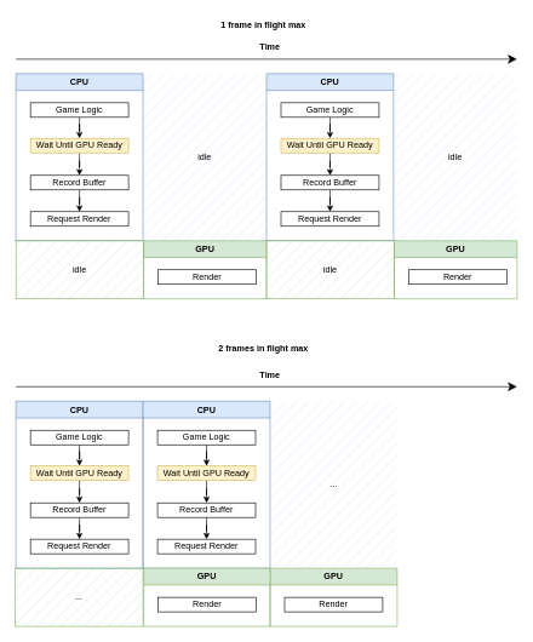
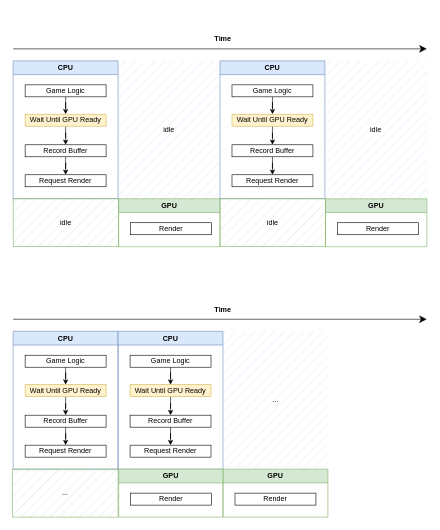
  <mxCell id="0" />
  <mxCell id="1" parent="0" />
  <mxCell id="2" value="idle" style="rounded=0;whiteSpace=wrap;html=1;fillColor=#dae8fc;strokeColor=none;fillStyle=hatch;" vertex="1" parent="1"><mxGeometry x="196" y="101" width="170" height="230" as="geometry" /></mxCell>
  <mxCell id="3" value="" style="endArrow=classic;html=1;rounded=0;endFill=1;endSize=10;" edge="1" parent="1"><mxGeometry width="50" height="50" relative="1" as="geometry"><mxPoint x="21" y="81" as="sourcePoint" /><mxPoint x="711" y="81" as="targetPoint" /></mxGeometry></mxCell>
  <mxCell id="4" value="Time" style="text;html=1;strokeColor=none;fillColor=none;align=center;verticalAlign=middle;whiteSpace=wrap;rounded=0;fontStyle=1" vertex="1" parent="1"><mxGeometry x="341" y="50" width="60" height="30" as="geometry" /></mxCell>
  <mxCell id="5" value="CPU" style="swimlane;whiteSpace=wrap;html=1;fillColor=#dae8fc;strokeColor=#6c8ebf;" vertex="1" parent="1"><mxGeometry x="21" y="101" width="175" height="230" as="geometry" /></mxCell>
  <mxCell id="6" style="edgeStyle=orthogonalEdgeStyle;rounded=0;orthogonalLoop=1;jettySize=auto;html=1;entryX=0.5;entryY=0;entryDx=0;entryDy=0;" edge="1" parent="5" source="7" target="9"><mxGeometry relative="1" as="geometry" /></mxCell>
  <mxCell id="7" value="Game Logic" style="rounded=0;whiteSpace=wrap;html=1;" vertex="1" parent="5"><mxGeometry x="20" y="40" width="135" height="20" as="geometry" /></mxCell>
  <mxCell id="8" style="edgeStyle=orthogonalEdgeStyle;rounded=0;orthogonalLoop=1;jettySize=auto;html=1;" edge="1" parent="5" source="9" target="12"><mxGeometry relative="1" as="geometry" /></mxCell>
  <mxCell id="9" value="Wait Until GPU Ready" style="rounded=0;whiteSpace=wrap;html=1;fillColor=#fff2cc;strokeColor=#d6b656;" vertex="1" parent="5"><mxGeometry x="20" y="89" width="135" height="20" as="geometry" /></mxCell>
  <mxCell id="10" value="Request Render" style="rounded=0;whiteSpace=wrap;html=1;" vertex="1" parent="5"><mxGeometry x="20" y="190" width="135" height="20" as="geometry" /></mxCell>
  <mxCell id="11" style="edgeStyle=orthogonalEdgeStyle;rounded=0;orthogonalLoop=1;jettySize=auto;html=1;" edge="1" parent="5" source="12" target="10"><mxGeometry relative="1" as="geometry" /></mxCell>
  <mxCell id="12" value="Record Buffer" style="rounded=0;whiteSpace=wrap;html=1;" vertex="1" parent="5"><mxGeometry x="20" y="140" width="135" height="20" as="geometry" /></mxCell>
  <mxCell id="13" value="GPU" style="swimlane;whiteSpace=wrap;html=1;fillColor=#d5e8d4;strokeColor=#82b366;" vertex="1" parent="1"><mxGeometry x="542" y="331" width="169" height="80" as="geometry" /></mxCell>
  <mxCell id="14" value="Render" style="rounded=0;whiteSpace=wrap;html=1;" vertex="1" parent="13"><mxGeometry x="20" y="40" width="135" height="20" as="geometry" /></mxCell>
  <mxCell id="15" value="CPU" style="swimlane;whiteSpace=wrap;html=1;fillColor=#dae8fc;strokeColor=#6c8ebf;" vertex="1" parent="1"><mxGeometry x="366" y="101" width="175" height="230" as="geometry" /></mxCell>
  <mxCell id="16" style="edgeStyle=orthogonalEdgeStyle;rounded=0;orthogonalLoop=1;jettySize=auto;html=1;entryX=0.5;entryY=0;entryDx=0;entryDy=0;" edge="1" parent="15" source="17" target="19"><mxGeometry relative="1" as="geometry" /></mxCell>
  <mxCell id="17" value="Game Logic" style="rounded=0;whiteSpace=wrap;html=1;" vertex="1" parent="15"><mxGeometry x="20" y="40" width="135" height="20" as="geometry" /></mxCell>
  <mxCell id="18" style="edgeStyle=orthogonalEdgeStyle;rounded=0;orthogonalLoop=1;jettySize=auto;html=1;" edge="1" parent="15" source="19" target="22"><mxGeometry relative="1" as="geometry" /></mxCell>
  <mxCell id="19" value="Wait Until GPU Ready" style="rounded=0;whiteSpace=wrap;html=1;fillColor=#fff2cc;strokeColor=#d6b656;" vertex="1" parent="15"><mxGeometry x="20" y="89" width="135" height="20" as="geometry" /></mxCell>
  <mxCell id="20" value="Request Render" style="rounded=0;whiteSpace=wrap;html=1;" vertex="1" parent="15"><mxGeometry x="20" y="190" width="135" height="20" as="geometry" /></mxCell>
  <mxCell id="21" style="edgeStyle=orthogonalEdgeStyle;rounded=0;orthogonalLoop=1;jettySize=auto;html=1;" edge="1" parent="15" source="22" target="20"><mxGeometry relative="1" as="geometry" /></mxCell>
  <mxCell id="22" value="Record Buffer" style="rounded=0;whiteSpace=wrap;html=1;" vertex="1" parent="15"><mxGeometry x="20" y="140" width="135" height="20" as="geometry" /></mxCell>
  <mxCell id="23" value="idle" style="rounded=0;whiteSpace=wrap;html=1;fillColor=#dae8fc;strokeColor=none;fillStyle=hatch;" vertex="1" parent="1"><mxGeometry x="541" y="101" width="170" height="230" as="geometry" /></mxCell>
  <mxCell id="24" value="GPU" style="swimlane;whiteSpace=wrap;html=1;fillColor=#d5e8d4;strokeColor=#82b366;" vertex="1" parent="1"><mxGeometry x="197" y="331" width="169" height="80" as="geometry" /></mxCell>
  <mxCell id="25" value="Render" style="rounded=0;whiteSpace=wrap;html=1;" vertex="1" parent="24"><mxGeometry x="20" y="40" width="135" height="20" as="geometry" /></mxCell>
  <mxCell id="26" value="idle" style="rounded=0;whiteSpace=wrap;html=1;fillColor=#d5e8d4;strokeColor=#82b366;fillStyle=hatch;" vertex="1" parent="1"><mxGeometry x="21" y="331" width="176" height="80" as="geometry" /></mxCell>
  <mxCell id="27" value="idle" style="rounded=0;whiteSpace=wrap;html=1;fillColor=#d5e8d4;strokeColor=#82b366;fillStyle=hatch;" vertex="1" parent="1"><mxGeometry x="366" y="331" width="176" height="80" as="geometry" /></mxCell>
  <mxCell id="28" value="" style="endArrow=classic;html=1;rounded=0;endFill=1;endSize=10;" edge="1" parent="1"><mxGeometry width="50" height="50" relative="1" as="geometry"><mxPoint x="21" y="532" as="sourcePoint" /><mxPoint x="711" y="532" as="targetPoint" /></mxGeometry></mxCell>
  <mxCell id="29" value="Time" style="text;html=1;strokeColor=none;fillColor=none;align=center;verticalAlign=middle;whiteSpace=wrap;rounded=0;fontStyle=1" vertex="1" parent="1"><mxGeometry x="341" y="501" width="60" height="30" as="geometry" /></mxCell>
  <mxCell id="30" value="CPU" style="swimlane;whiteSpace=wrap;html=1;fillColor=#dae8fc;strokeColor=#6c8ebf;" vertex="1" parent="1"><mxGeometry x="21" y="552" width="175" height="230" as="geometry" /></mxCell>
  <mxCell id="31" style="edgeStyle=orthogonalEdgeStyle;rounded=0;orthogonalLoop=1;jettySize=auto;html=1;entryX=0.5;entryY=0;entryDx=0;entryDy=0;" edge="1" parent="30" source="32" target="34"><mxGeometry relative="1" as="geometry" /></mxCell>
  <mxCell id="32" value="Game Logic" style="rounded=0;whiteSpace=wrap;html=1;" vertex="1" parent="30"><mxGeometry x="20" y="40" width="135" height="20" as="geometry" /></mxCell>
  <mxCell id="33" style="edgeStyle=orthogonalEdgeStyle;rounded=0;orthogonalLoop=1;jettySize=auto;html=1;" edge="1" parent="30" source="34" target="37"><mxGeometry relative="1" as="geometry" /></mxCell>
  <mxCell id="34" value="Wait Until GPU Ready" style="rounded=0;whiteSpace=wrap;html=1;fillColor=#fff2cc;strokeColor=#d6b656;" vertex="1" parent="30"><mxGeometry x="20" y="89" width="135" height="20" as="geometry" /></mxCell>
  <mxCell id="35" value="Request Render" style="rounded=0;whiteSpace=wrap;html=1;" vertex="1" parent="30"><mxGeometry x="20" y="190" width="135" height="20" as="geometry" /></mxCell>
  <mxCell id="36" style="edgeStyle=orthogonalEdgeStyle;rounded=0;orthogonalLoop=1;jettySize=auto;html=1;" edge="1" parent="30" source="37" target="35"><mxGeometry relative="1" as="geometry" /></mxCell>
  <mxCell id="37" value="Record Buffer" style="rounded=0;whiteSpace=wrap;html=1;" vertex="1" parent="30"><mxGeometry x="20" y="140" width="135" height="20" as="geometry" /></mxCell>
  <mxCell id="38" value="GPU" style="swimlane;whiteSpace=wrap;html=1;fillColor=#d5e8d4;strokeColor=#82b366;" vertex="1" parent="1"><mxGeometry x="371" y="782" width="175" height="80" as="geometry" /></mxCell>
  <mxCell id="39" value="Render" style="rounded=0;whiteSpace=wrap;html=1;" vertex="1" parent="38"><mxGeometry x="20" y="40" width="135" height="20" as="geometry" /></mxCell>
  <mxCell id="40" value="CPU" style="swimlane;whiteSpace=wrap;html=1;fillColor=#dae8fc;strokeColor=#6c8ebf;" vertex="1" parent="1"><mxGeometry x="196" y="552" width="175" height="230" as="geometry" /></mxCell>
  <mxCell id="41" style="edgeStyle=orthogonalEdgeStyle;rounded=0;orthogonalLoop=1;jettySize=auto;html=1;entryX=0.5;entryY=0;entryDx=0;entryDy=0;" edge="1" parent="40" source="42" target="44"><mxGeometry relative="1" as="geometry" /></mxCell>
  <mxCell id="42" value="Game Logic" style="rounded=0;whiteSpace=wrap;html=1;" vertex="1" parent="40"><mxGeometry x="20" y="40" width="135" height="20" as="geometry" /></mxCell>
  <mxCell id="43" style="edgeStyle=orthogonalEdgeStyle;rounded=0;orthogonalLoop=1;jettySize=auto;html=1;" edge="1" parent="40" source="44" target="47"><mxGeometry relative="1" as="geometry" /></mxCell>
  <mxCell id="44" value="Wait Until GPU Ready" style="rounded=0;whiteSpace=wrap;html=1;fillColor=#fff2cc;strokeColor=#d6b656;" vertex="1" parent="40"><mxGeometry x="20" y="89" width="135" height="20" as="geometry" /></mxCell>
  <mxCell id="45" value="Request Render" style="rounded=0;whiteSpace=wrap;html=1;" vertex="1" parent="40"><mxGeometry x="20" y="190" width="135" height="20" as="geometry" /></mxCell>
  <mxCell id="46" style="edgeStyle=orthogonalEdgeStyle;rounded=0;orthogonalLoop=1;jettySize=auto;html=1;" edge="1" parent="40" source="47" target="45"><mxGeometry relative="1" as="geometry" /></mxCell>
  <mxCell id="47" value="Record Buffer" style="rounded=0;whiteSpace=wrap;html=1;" vertex="1" parent="40"><mxGeometry x="20" y="140" width="135" height="20" as="geometry" /></mxCell>
  <mxCell id="48" value="GPU" style="swimlane;whiteSpace=wrap;html=1;fillColor=#d5e8d4;strokeColor=#82b366;" vertex="1" parent="1"><mxGeometry x="197" y="782" width="174" height="80" as="geometry" /></mxCell>
  <mxCell id="49" value="Render" style="rounded=0;whiteSpace=wrap;html=1;" vertex="1" parent="48"><mxGeometry x="20" y="40" width="135" height="20" as="geometry" /></mxCell>
  <mxCell id="50" value="..." style="rounded=0;whiteSpace=wrap;html=1;fillColor=#d5e8d4;strokeColor=#82b366;fillStyle=hatch;" vertex="1" parent="1"><mxGeometry x="20" y="782" width="176" height="80" as="geometry" /></mxCell>
  <mxCell id="51" value="..." style="rounded=0;whiteSpace=wrap;html=1;fillColor=#dae8fc;strokeColor=none;fillStyle=hatch;" vertex="1" parent="1"><mxGeometry x="372" y="552" width="173" height="230" as="geometry" /></mxCell>
- <mxCell id="52" value="1 frame in flight max" style="text;html=1;strokeColor=none;fillColor=none;align=center;verticalAlign=middle;whiteSpace=wrap;rounded=0;fontStyle=1" vertex="1" parent="1"><mxGeometry x="21" y="20" width="682" height="30" as="geometry" /></mxCell>
- <mxCell id="53" value="2 frames in flight max" style="text;html=1;strokeColor=none;fillColor=none;align=center;verticalAlign=middle;whiteSpace=wrap;rounded=0;fontStyle=1" vertex="1" parent="1"><mxGeometry x="21" y="464" width="682" height="30" as="geometry" /></mxCell>
